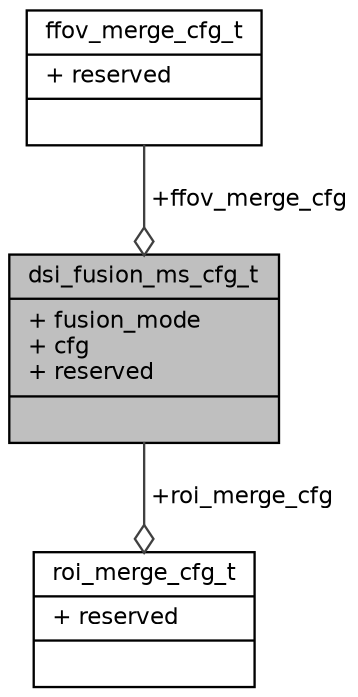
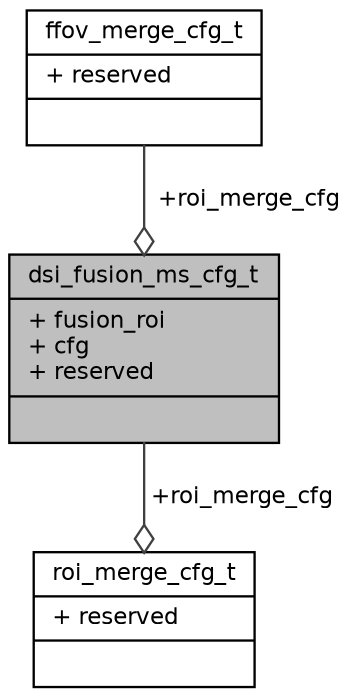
  digraph {
    node [color=black fontname=Helvetica fontsize=10 shape=record]
    edge [arrowhead=odiamond color=grey25 fontname=Helvetica fontsize=10 labelfontname=Helvetica labelfontsize=10 style=solid]
-   n1 [fillcolor=grey75 fontcolor=black height=0.2 label="{dsi_fusion_ms_cfg_t\n|+ fusion_mode\l+ cfg\l+ reserved\l|}" style=filled width=0.4]
+   n1 [fillcolor=grey75 fontcolor=black height=0.2 label="{dsi_fusion_ms_cfg_t\n|+ fusion_roi\l+ cfg\l+ reserved\l|}" style=filled width=0.4]
    n2 [height=0.2 label="{roi_merge_cfg_t\n|+ reserved\l|}" width=0.4]
    n3 [height=0.2 label="{ffov_merge_cfg_t\n|+ reserved\l|}" width=0.4]
    n1 -> n2 [label=" +roi_merge_cfg"]
-   n3 -> n1 [label=" +ffov_merge_cfg"]
+   n3 -> n1 [label=" +roi_merge_cfg"]
  }
